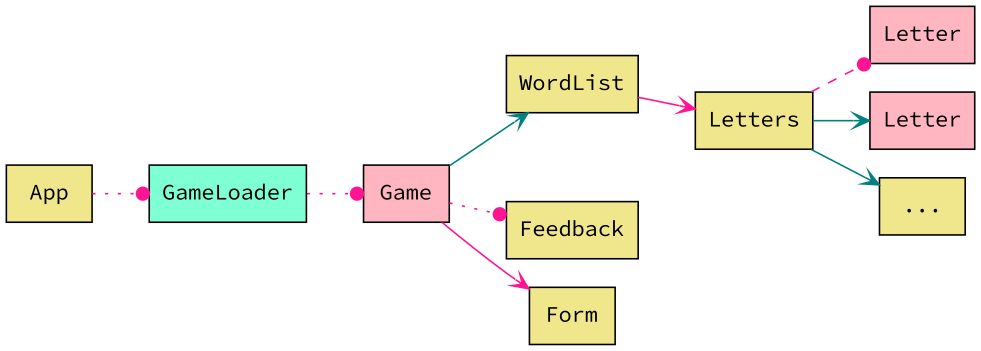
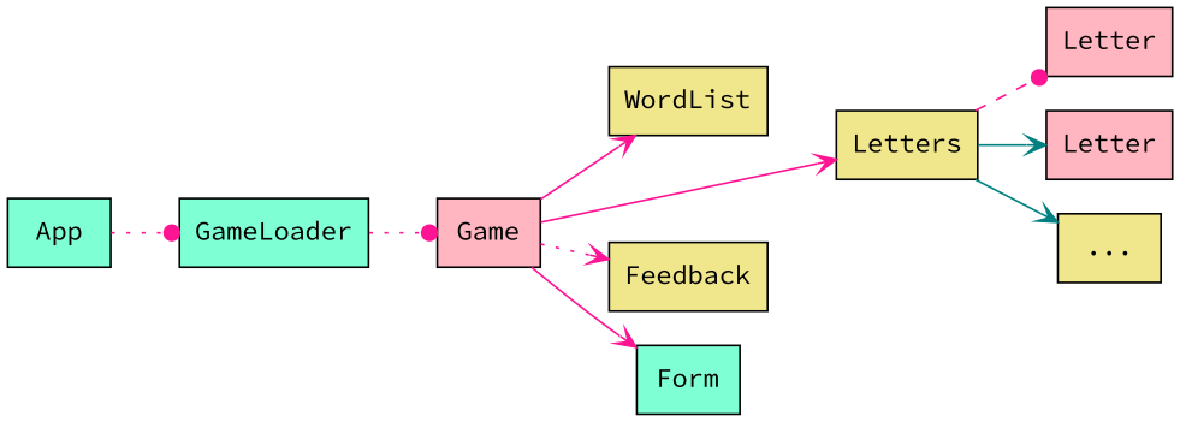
  digraph {
    fontname="Source Code Pro"
    rankdir=LR
    node [fillcolor=khaki fontname="Source Code Pro" shape=rect style=filled]
    edge [arrowhead=vee color=deeppink fontname="Source Code Pro" style=solid]
    GameLoader [fillcolor=aquamarine]
-   App
+   App [fillcolor=aquamarine]
    Game [fillcolor=lightpink]
    WordList
    Letters
    Feedback
-   Form
+   Form [fillcolor=aquamarine]
    n8 [fillcolor=lightpink label=Letter]
    n9 [fillcolor=lightpink label=Letter]
    n10 [label="..."]
    GameLoader -> Game [arrowhead=dot style=dotted]
    App -> GameLoader [arrowhead=dot style=dotted]
-   Game -> WordList [color=teal]
-   WordList -> Letters
-   Game -> Feedback [arrowhead=dot style=dotted]
+   Game -> WordList
+   Game -> Letters
+   Game -> Feedback [style=dotted]
    Game -> Form
    Letters -> n8 [arrowhead=dot style=dashed]
    Letters -> n9 [color=teal]
    Letters -> n10 [color=teal]
  }
